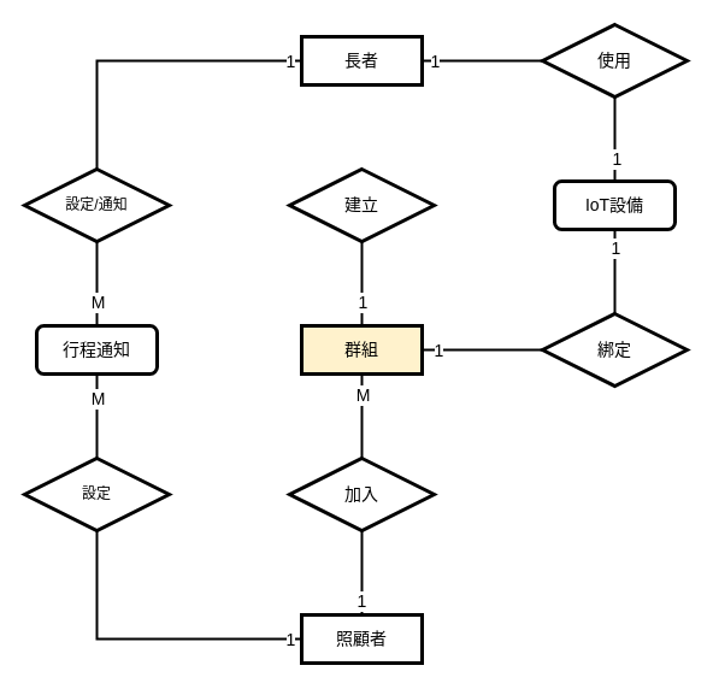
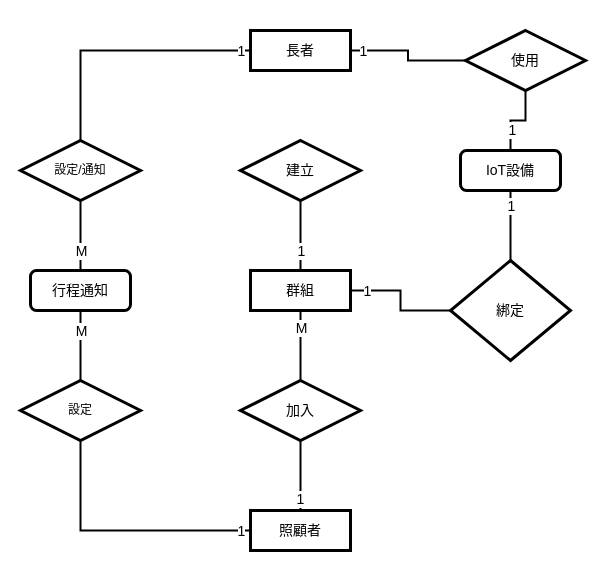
  <mxCell id="0" />
  <mxCell id="1" parent="0" />
  <mxCell id="2" style="edgeStyle=orthogonalEdgeStyle;rounded=0;orthogonalLoop=1;jettySize=auto;html=1;endArrow=none;endFill=0;fontSize=14;strokeWidth=2;" edge="1" parent="1" source="6" target="9"><mxGeometry relative="1" as="geometry" /></mxCell>
  <mxCell id="3" value="&lt;font style=&quot;font-size: 14px;&quot;&gt;1&lt;/font&gt;" style="edgeLabel;html=1;align=center;verticalAlign=middle;resizable=0;points=[];" vertex="1" connectable="0" parent="2"><mxGeometry x="-0.826" y="1" relative="1" as="geometry"><mxPoint x="1" y="1" as="offset" /></mxGeometry></mxCell>
  <mxCell id="4" style="edgeStyle=orthogonalEdgeStyle;rounded=0;orthogonalLoop=1;jettySize=auto;html=1;entryX=0.5;entryY=0;entryDx=0;entryDy=0;endArrow=none;endFill=0;fontSize=14;strokeWidth=2;" edge="1" parent="1" source="6" target="31"><mxGeometry relative="1" as="geometry" /></mxCell>
  <mxCell id="5" value="1" style="edgeLabel;html=1;align=center;verticalAlign=middle;resizable=0;points=[];fontSize=14;" vertex="1" connectable="0" parent="4"><mxGeometry x="-0.823" y="1" relative="1" as="geometry"><mxPoint x="13" y="-1" as="offset" /></mxGeometry></mxCell>
  <mxCell id="6" value="長者" style="whiteSpace=wrap;html=1;align=center;fontSize=14;strokeWidth=3;" vertex="1" parent="1"><mxGeometry x="250" y="30" width="100" height="40" as="geometry" /></mxCell>
  <mxCell id="7" value="" style="edgeStyle=orthogonalEdgeStyle;rounded=0;orthogonalLoop=1;jettySize=auto;html=1;endArrow=none;endFill=0;entryX=0.5;entryY=0;entryDx=0;entryDy=0;fontSize=14;strokeWidth=2;" edge="1" parent="1" source="9" target="12"><mxGeometry relative="1" as="geometry"><mxPoint x="520" y="190" as="targetPoint" /></mxGeometry></mxCell>
  <mxCell id="8" value="1" style="edgeLabel;html=1;align=center;verticalAlign=middle;resizable=0;points=[];fontSize=14;" vertex="1" connectable="0" parent="7"><mxGeometry x="0.443" y="1" relative="1" as="geometry"><mxPoint as="offset" /></mxGeometry></mxCell>
- <mxCell id="9" value="使用" style="shape=rhombus;perimeter=rhombusPerimeter;whiteSpace=wrap;html=1;align=center;fontSize=14;strokeWidth=3;" vertex="1" parent="1"><mxGeometry x="450" y="20" width="120" height="60" as="geometry" /></mxCell>
+ <mxCell id="9" value="使用" style="shape=rhombus;perimeter=rhombusPerimeter;whiteSpace=wrap;html=1;align=center;fontSize=14;strokeWidth=3;" vertex="1" parent="1"><mxGeometry x="465" y="30" width="120" height="60" as="geometry" /></mxCell>
  <mxCell id="10" style="edgeStyle=orthogonalEdgeStyle;rounded=0;orthogonalLoop=1;jettySize=auto;html=1;entryX=0.5;entryY=0;entryDx=0;entryDy=0;endArrow=none;endFill=0;fontSize=14;strokeWidth=2;" edge="1" parent="1" source="12" target="28"><mxGeometry relative="1" as="geometry" /></mxCell>
  <mxCell id="11" value="1" style="edgeLabel;html=1;align=center;verticalAlign=middle;resizable=0;points=[];fontSize=14;" vertex="1" connectable="0" parent="10"><mxGeometry x="-0.575" relative="1" as="geometry"><mxPoint as="offset" /></mxGeometry></mxCell>
  <mxCell id="12" value="IoT設備" style="whiteSpace=wrap;html=1;align=center;fontSize=14;strokeWidth=3;rounded=1;" vertex="1" parent="1"><mxGeometry x="460" y="150" width="100" height="40" as="geometry" /></mxCell>
  <mxCell id="13" style="edgeStyle=orthogonalEdgeStyle;rounded=0;orthogonalLoop=1;jettySize=auto;html=1;entryX=0.5;entryY=0;entryDx=0;entryDy=0;endArrow=none;endFill=0;fontSize=14;strokeWidth=2;" edge="1" parent="1" source="17" target="27"><mxGeometry relative="1" as="geometry" /></mxCell>
  <mxCell id="14" value="&lt;font style=&quot;font-size: 14px;&quot;&gt;M&lt;/font&gt;" style="edgeLabel;html=1;align=center;verticalAlign=middle;resizable=0;points=[];" vertex="1" connectable="0" parent="13"><mxGeometry x="-0.516" relative="1" as="geometry"><mxPoint as="offset" /></mxGeometry></mxCell>
  <mxCell id="15" style="edgeStyle=orthogonalEdgeStyle;rounded=0;orthogonalLoop=1;jettySize=auto;html=1;entryX=0;entryY=0.5;entryDx=0;entryDy=0;endArrow=none;endFill=0;fontSize=14;strokeWidth=2;" edge="1" parent="1" source="17" target="28"><mxGeometry relative="1" as="geometry" /></mxCell>
  <mxCell id="16" value="1" style="edgeLabel;html=1;align=center;verticalAlign=middle;resizable=0;points=[];fontSize=14;" vertex="1" connectable="0" parent="15"><mxGeometry x="-0.734" relative="1" as="geometry"><mxPoint as="offset" /></mxGeometry></mxCell>
- <mxCell id="17" value="群組" style="whiteSpace=wrap;html=1;align=center;fontSize=14;strokeWidth=3;fillColor=#fff2cc;" vertex="1" parent="1"><mxGeometry x="250" y="270" width="100" height="40" as="geometry" /></mxCell>
+ <mxCell id="17" value="群組" style="whiteSpace=wrap;html=1;align=center;fontSize=14;strokeWidth=3;" vertex="1" parent="1"><mxGeometry x="250" y="270" width="100" height="40" as="geometry" /></mxCell>
  <mxCell id="18" style="edgeStyle=orthogonalEdgeStyle;rounded=0;orthogonalLoop=1;jettySize=auto;html=1;entryX=0.5;entryY=0;entryDx=0;entryDy=0;endArrow=none;endFill=0;fontSize=14;" edge="1" parent="1" source="21" target="17"><mxGeometry relative="1" as="geometry" /></mxCell>
  <mxCell id="19" value="" style="edgeStyle=orthogonalEdgeStyle;rounded=0;orthogonalLoop=1;jettySize=auto;html=1;strokeWidth=2;endArrow=none;endFill=0;" edge="1" parent="1" source="21" target="17"><mxGeometry relative="1" as="geometry" /></mxCell>
  <mxCell id="20" value="&lt;font style=&quot;font-size: 14px;&quot;&gt;1&lt;/font&gt;" style="edgeLabel;html=1;align=center;verticalAlign=middle;resizable=0;points=[];fontSize=14;" vertex="1" connectable="0" parent="19"><mxGeometry x="0.546" y="-2" relative="1" as="geometry"><mxPoint x="2" y="-4" as="offset" /></mxGeometry></mxCell>
  <mxCell id="21" value="建立" style="shape=rhombus;perimeter=rhombusPerimeter;whiteSpace=wrap;html=1;align=center;fontSize=14;strokeWidth=3;" vertex="1" parent="1"><mxGeometry x="240" y="140" width="120" height="60" as="geometry" /></mxCell>
  <mxCell id="22" style="edgeStyle=orthogonalEdgeStyle;rounded=0;orthogonalLoop=1;jettySize=auto;html=1;entryX=0.5;entryY=1;entryDx=0;entryDy=0;endArrow=none;endFill=0;fontSize=14;strokeWidth=2;" edge="1" parent="1" source="24" target="35"><mxGeometry relative="1" as="geometry" /></mxCell>
  <mxCell id="23" value="&lt;font style=&quot;font-size: 14px;&quot;&gt;1&lt;/font&gt;" style="edgeLabel;html=1;align=center;verticalAlign=middle;resizable=0;points=[];" vertex="1" connectable="0" parent="22"><mxGeometry x="-0.874" y="-2" relative="1" as="geometry"><mxPoint x="6" y="2" as="offset" /></mxGeometry></mxCell>
  <mxCell id="24" value="照顧者" style="whiteSpace=wrap;html=1;align=center;fontSize=14;strokeWidth=3;" vertex="1" parent="1"><mxGeometry x="250" y="510" width="100" height="40" as="geometry" /></mxCell>
  <mxCell id="25" style="edgeStyle=orthogonalEdgeStyle;rounded=0;orthogonalLoop=1;jettySize=auto;html=1;entryX=0.5;entryY=0;entryDx=0;entryDy=0;endArrow=none;endFill=0;fontSize=14;strokeWidth=2;" edge="1" parent="1" source="27" target="24"><mxGeometry relative="1" as="geometry" /></mxCell>
  <mxCell id="26" value="&lt;font style=&quot;font-size: 14px;&quot;&gt;1&lt;/font&gt;" style="edgeLabel;html=1;align=center;verticalAlign=middle;resizable=0;points=[];" vertex="1" connectable="0" parent="25"><mxGeometry x="0.648" y="-1" relative="1" as="geometry"><mxPoint as="offset" /></mxGeometry></mxCell>
  <mxCell id="27" value="加入" style="shape=rhombus;perimeter=rhombusPerimeter;whiteSpace=wrap;html=1;align=center;fontSize=14;strokeWidth=3;" vertex="1" parent="1"><mxGeometry x="240" y="380" width="120" height="60" as="geometry" /></mxCell>
- <mxCell id="28" value="綁定" style="shape=rhombus;perimeter=rhombusPerimeter;whiteSpace=wrap;html=1;align=center;fontSize=14;strokeWidth=3;" vertex="1" parent="1"><mxGeometry x="450" y="260" width="120" height="60" as="geometry" /></mxCell>
+ <mxCell id="28" value="綁定" style="shape=rhombus;perimeter=rhombusPerimeter;whiteSpace=wrap;html=1;align=center;fontSize=14;strokeWidth=3;" vertex="1" parent="1"><mxGeometry x="450" y="260" width="120" height="100" as="geometry" /></mxCell>
  <mxCell id="29" style="edgeStyle=orthogonalEdgeStyle;rounded=0;orthogonalLoop=1;jettySize=auto;html=1;endArrow=none;endFill=0;fontSize=14;strokeWidth=2;entryX=0.5;entryY=0;entryDx=0;entryDy=0;" edge="1" parent="1" source="31" target="32"><mxGeometry relative="1" as="geometry"><mxPoint x="80" y="260" as="targetPoint" /></mxGeometry></mxCell>
  <mxCell id="30" value="M" style="edgeLabel;html=1;align=center;verticalAlign=middle;resizable=0;points=[];fontSize=14;" vertex="1" connectable="0" parent="29"><mxGeometry x="0.714" y="-2" relative="1" as="geometry"><mxPoint x="2" y="-10" as="offset" /></mxGeometry></mxCell>
  <mxCell id="31" value="設定/通知" style="shape=rhombus;perimeter=rhombusPerimeter;whiteSpace=wrap;html=1;align=center;strokeWidth=3;" vertex="1" parent="1"><mxGeometry x="20" y="140" width="120" height="60" as="geometry" /></mxCell>
  <mxCell id="32" value="行程通知" style="whiteSpace=wrap;html=1;align=center;fontSize=14;strokeWidth=3;rounded=1;" vertex="1" parent="1"><mxGeometry x="30" y="270" width="100" height="40" as="geometry" /></mxCell>
  <mxCell id="33" style="edgeStyle=orthogonalEdgeStyle;rounded=0;orthogonalLoop=1;jettySize=auto;html=1;entryX=0.5;entryY=1;entryDx=0;entryDy=0;endArrow=none;endFill=0;fontSize=14;strokeWidth=2;" edge="1" parent="1" source="35" target="32"><mxGeometry relative="1" as="geometry" /></mxCell>
  <mxCell id="34" value="&lt;font style=&quot;font-size: 14px;&quot;&gt;M&lt;/font&gt;" style="edgeLabel;html=1;align=center;verticalAlign=middle;resizable=0;points=[];" vertex="1" connectable="0" parent="33"><mxGeometry x="0.678" y="-2" relative="1" as="geometry"><mxPoint x="-2" y="9" as="offset" /></mxGeometry></mxCell>
  <mxCell id="35" value="設定" style="shape=rhombus;perimeter=rhombusPerimeter;whiteSpace=wrap;html=1;align=center;strokeWidth=3;" vertex="1" parent="1"><mxGeometry x="20" y="380" width="120" height="60" as="geometry" /></mxCell>
